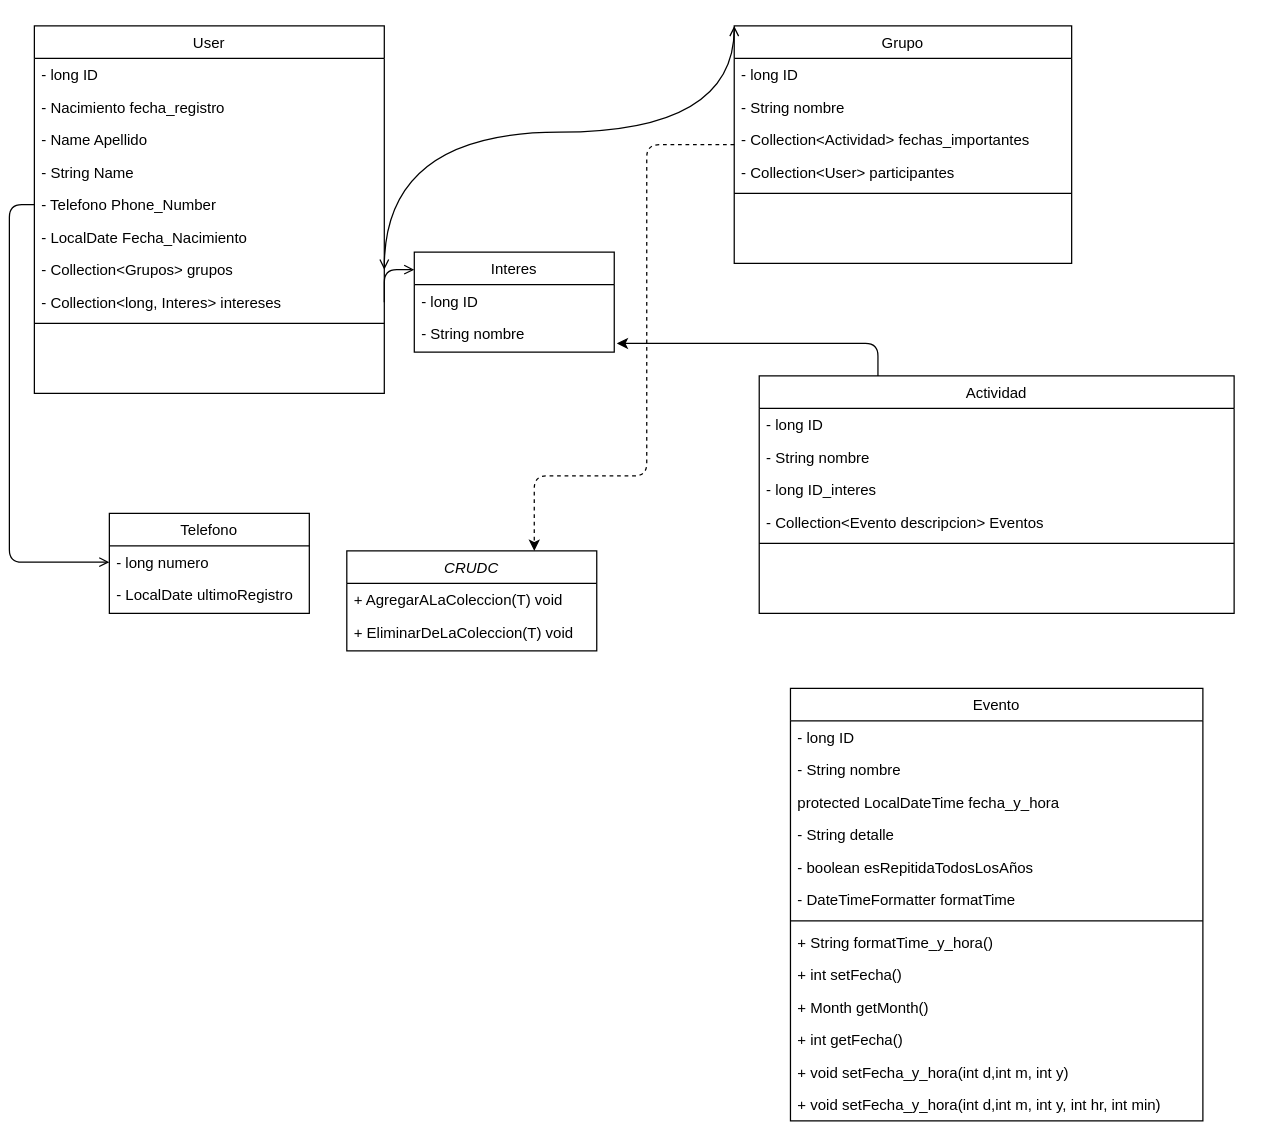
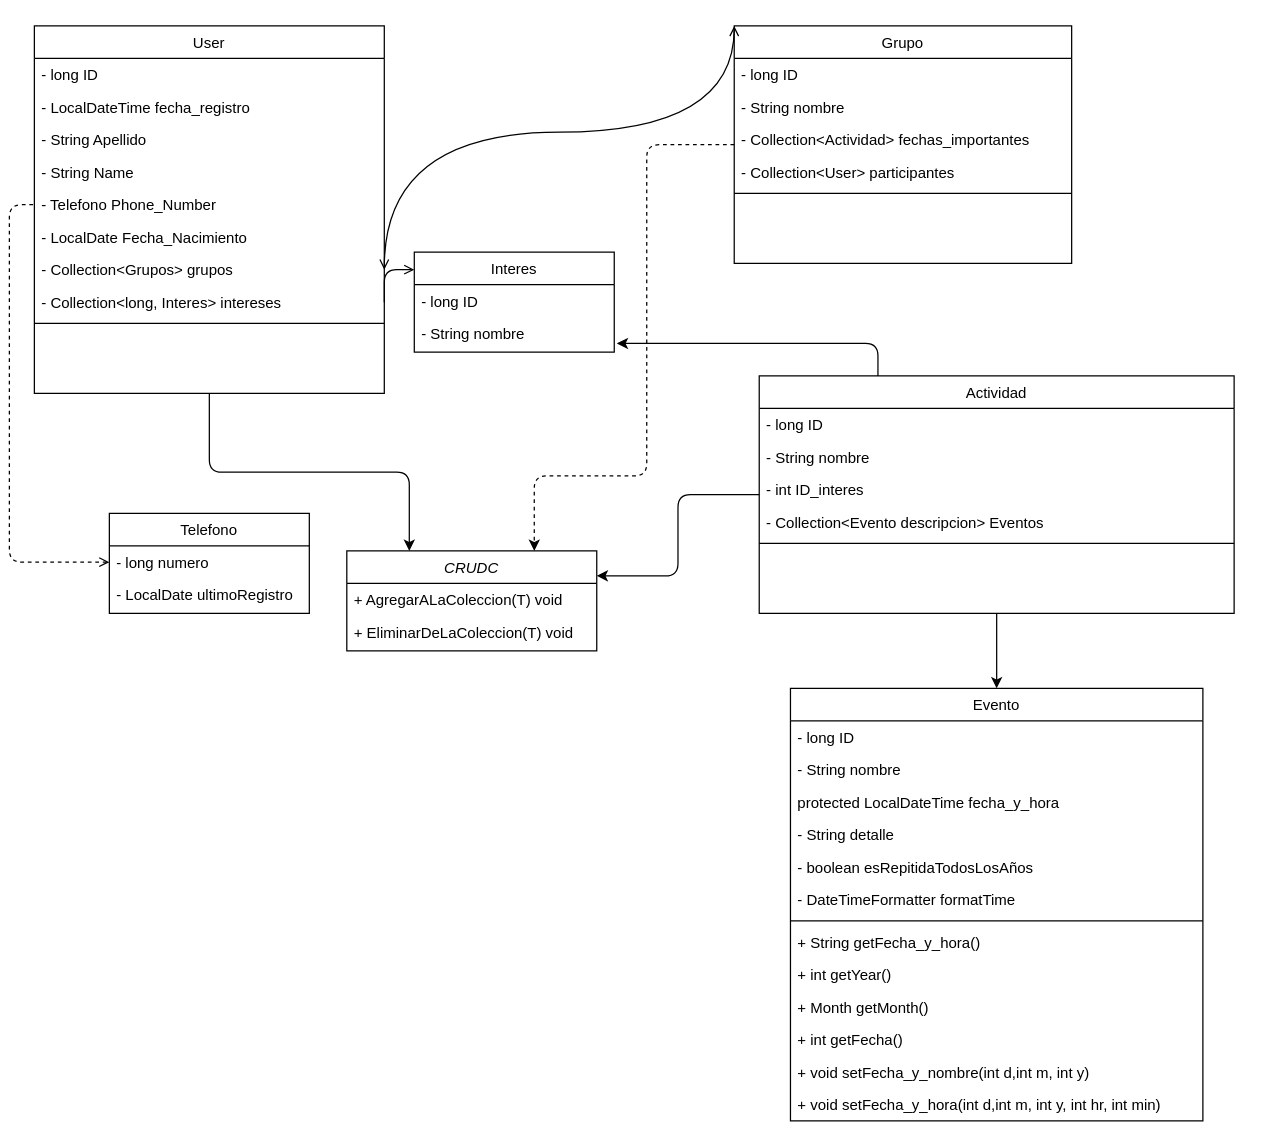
  <mxCell id="0" />
  <mxCell id="1" parent="0" />
+ <mxCell id="2" style="edgeStyle=orthogonalEdgeStyle;rounded=1;orthogonalLoop=1;jettySize=auto;html=1;entryX=0.25;entryY=0;entryDx=0;entryDy=0;startArrow=none;startFill=0;" edge="1" parent="1" source="3" target="52"><mxGeometry relative="1" as="geometry" /></mxCell>
  <mxCell id="3" value="User" style="swimlane;fontStyle=0;align=center;verticalAlign=top;childLayout=stackLayout;horizontal=1;startSize=26;horizontalStack=0;resizeParent=1;resizeLast=0;collapsible=1;marginBottom=0;rounded=0;shadow=0;strokeWidth=1;" parent="1" vertex="1"><mxGeometry x="20" y="20" width="280" height="294" as="geometry"><mxRectangle x="230" y="140" width="160" height="26" as="alternateBounds" /></mxGeometry></mxCell>
  <mxCell id="4" value="- long ID" style="text;align=left;verticalAlign=top;spacingLeft=4;spacingRight=4;overflow=hidden;rotatable=0;points=[[0,0.5],[1,0.5]];portConstraint=eastwest;" vertex="1" parent="3"><mxGeometry y="26" width="280" height="26" as="geometry" /></mxCell>
- <mxCell id="5" value="- Nacimiento fecha_registro" style="text;align=left;verticalAlign=top;spacingLeft=4;spacingRight=4;overflow=hidden;rotatable=0;points=[[0,0.5],[1,0.5]];portConstraint=eastwest;" vertex="1" parent="3"><mxGeometry y="52" width="280" height="26" as="geometry" /></mxCell>
- <mxCell id="6" value="- Name Apellido" style="text;align=left;verticalAlign=top;spacingLeft=4;spacingRight=4;overflow=hidden;rotatable=0;points=[[0,0.5],[1,0.5]];portConstraint=eastwest;" vertex="1" parent="3"><mxGeometry y="78" width="280" height="26" as="geometry" /></mxCell>
+ <mxCell id="5" value="- LocalDateTime fecha_registro" style="text;align=left;verticalAlign=top;spacingLeft=4;spacingRight=4;overflow=hidden;rotatable=0;points=[[0,0.5],[1,0.5]];portConstraint=eastwest;" vertex="1" parent="3"><mxGeometry y="52" width="280" height="26" as="geometry" /></mxCell>
+ <mxCell id="6" value="- String Apellido" style="text;align=left;verticalAlign=top;spacingLeft=4;spacingRight=4;overflow=hidden;rotatable=0;points=[[0,0.5],[1,0.5]];portConstraint=eastwest;" vertex="1" parent="3"><mxGeometry y="78" width="280" height="26" as="geometry" /></mxCell>
  <mxCell id="7" value="- String Name" style="text;align=left;verticalAlign=top;spacingLeft=4;spacingRight=4;overflow=hidden;rotatable=0;points=[[0,0.5],[1,0.5]];portConstraint=eastwest;" parent="3" vertex="1"><mxGeometry y="104" width="280" height="26" as="geometry" /></mxCell>
  <mxCell id="8" value="- Telefono Phone_Number" style="text;align=left;verticalAlign=top;spacingLeft=4;spacingRight=4;overflow=hidden;rotatable=0;points=[[0,0.5],[1,0.5]];portConstraint=eastwest;rounded=0;shadow=0;html=0;" vertex="1" parent="3"><mxGeometry y="130" width="280" height="26" as="geometry" /></mxCell>
  <mxCell id="9" value="- LocalDate Fecha_Nacimiento" style="text;align=left;verticalAlign=top;spacingLeft=4;spacingRight=4;overflow=hidden;rotatable=0;points=[[0,0.5],[1,0.5]];portConstraint=eastwest;rounded=0;shadow=0;html=0;" parent="3" vertex="1"><mxGeometry y="156" width="280" height="26" as="geometry" /></mxCell>
  <mxCell id="10" value="- Collection&lt;Grupos&gt; grupos" style="text;align=left;verticalAlign=top;spacingLeft=4;spacingRight=4;overflow=hidden;rotatable=0;points=[[0,0.5],[1,0.5]];portConstraint=eastwest;rounded=0;shadow=0;html=0;" vertex="1" parent="3"><mxGeometry y="182" width="280" height="26" as="geometry" /></mxCell>
  <mxCell id="11" value="- Collection&lt;long, Interes&gt; intereses" style="text;align=left;verticalAlign=top;spacingLeft=4;spacingRight=4;overflow=hidden;rotatable=0;points=[[0,0.5],[1,0.5]];portConstraint=eastwest;rounded=0;shadow=0;html=0;" parent="3" vertex="1"><mxGeometry y="208" width="280" height="26" as="geometry" /></mxCell>
  <mxCell id="12" value="" style="line;html=1;strokeWidth=1;align=left;verticalAlign=middle;spacingTop=-1;spacingLeft=3;spacingRight=3;rotatable=0;labelPosition=right;points=[];portConstraint=eastwest;" parent="3" vertex="1"><mxGeometry y="234" width="280" height="8" as="geometry" /></mxCell>
+ <mxCell id="13" style="edgeStyle=orthogonalEdgeStyle;rounded=1;orthogonalLoop=1;jettySize=auto;html=1;startArrow=none;startFill=0;entryX=1;entryY=0.25;entryDx=0;entryDy=0;" edge="1" parent="1" source="14" target="52"><mxGeometry relative="1" as="geometry"><mxPoint x="480" y="480" as="targetPoint" /></mxGeometry></mxCell>
  <mxCell id="14" value="Actividad" style="swimlane;fontStyle=0;align=center;verticalAlign=top;childLayout=stackLayout;horizontal=1;startSize=26;horizontalStack=0;resizeParent=1;resizeLast=0;collapsible=1;marginBottom=0;rounded=0;shadow=0;strokeWidth=1;" parent="1" vertex="1"><mxGeometry x="600" y="300" width="380" height="190" as="geometry"><mxRectangle x="130" y="380" width="160" height="26" as="alternateBounds" /></mxGeometry></mxCell>
  <mxCell id="15" value="- long ID" style="text;align=left;verticalAlign=top;spacingLeft=4;spacingRight=4;overflow=hidden;rotatable=0;points=[[0,0.5],[1,0.5]];portConstraint=eastwest;" vertex="1" parent="14"><mxGeometry y="26" width="380" height="26" as="geometry" /></mxCell>
  <mxCell id="16" value="- String nombre" style="text;align=left;verticalAlign=top;spacingLeft=4;spacingRight=4;overflow=hidden;rotatable=0;points=[[0,0.5],[1,0.5]];portConstraint=eastwest;rounded=0;shadow=0;html=0;" vertex="1" parent="14"><mxGeometry y="52" width="380" height="26" as="geometry" /></mxCell>
- <mxCell id="17" value="- long ID_interes" style="text;align=left;verticalAlign=top;spacingLeft=4;spacingRight=4;overflow=hidden;rotatable=0;points=[[0,0.5],[1,0.5]];portConstraint=eastwest;rounded=0;shadow=0;html=0;" vertex="1" parent="14"><mxGeometry y="78" width="380" height="26" as="geometry" /></mxCell>
+ <mxCell id="17" value="- int ID_interes" style="text;align=left;verticalAlign=top;spacingLeft=4;spacingRight=4;overflow=hidden;rotatable=0;points=[[0,0.5],[1,0.5]];portConstraint=eastwest;rounded=0;shadow=0;html=0;" vertex="1" parent="14"><mxGeometry y="78" width="380" height="26" as="geometry" /></mxCell>
  <mxCell id="18" value="- Collection&lt;Evento descripcion&gt; Eventos" style="text;align=left;verticalAlign=top;spacingLeft=4;spacingRight=4;overflow=hidden;rotatable=0;points=[[0,0.5],[1,0.5]];portConstraint=eastwest;" vertex="1" parent="14"><mxGeometry y="104" width="380" height="26" as="geometry" /></mxCell>
  <mxCell id="19" value="" style="line;html=1;strokeWidth=1;align=left;verticalAlign=middle;spacingTop=-1;spacingLeft=3;spacingRight=3;rotatable=0;labelPosition=right;points=[];portConstraint=eastwest;" parent="14" vertex="1"><mxGeometry y="130" width="380" height="8" as="geometry" /></mxCell>
  <mxCell id="20" value="Interes" style="swimlane;fontStyle=0;align=center;verticalAlign=top;childLayout=stackLayout;horizontal=1;startSize=26;horizontalStack=0;resizeParent=1;resizeLast=0;collapsible=1;marginBottom=0;rounded=0;shadow=0;strokeWidth=1;" parent="1" vertex="1"><mxGeometry x="324" y="201" width="160" height="80" as="geometry"><mxRectangle x="550" y="140" width="160" height="26" as="alternateBounds" /></mxGeometry></mxCell>
  <mxCell id="21" value="- long ID" style="text;align=left;verticalAlign=top;spacingLeft=4;spacingRight=4;overflow=hidden;rotatable=0;points=[[0,0.5],[1,0.5]];portConstraint=eastwest;" parent="20" vertex="1"><mxGeometry y="26" width="160" height="26" as="geometry" /></mxCell>
  <mxCell id="22" value="- String nombre" style="text;align=left;verticalAlign=top;spacingLeft=4;spacingRight=4;overflow=hidden;rotatable=0;points=[[0,0.5],[1,0.5]];portConstraint=eastwest;rounded=0;shadow=0;html=0;" parent="20" vertex="1"><mxGeometry y="52" width="160" height="26" as="geometry" /></mxCell>
  <mxCell id="23" value="" style="endArrow=open;shadow=0;strokeWidth=1;rounded=1;endFill=1;edgeStyle=elbowEdgeStyle;elbow=vertical;exitX=1;exitY=0.5;exitDx=0;exitDy=0;" parent="1" source="11" target="20" edge="1"><mxGeometry x="0.5" y="41" relative="1" as="geometry"><mxPoint x="370" y="142" as="sourcePoint" /><mxPoint x="530" y="142" as="targetPoint" /><mxPoint x="-40" y="32" as="offset" /><Array as="points"><mxPoint x="350" y="215" /></Array></mxGeometry></mxCell>
  <mxCell id="24" style="edgeStyle=orthogonalEdgeStyle;rounded=1;orthogonalLoop=1;jettySize=auto;html=1;entryX=0.75;entryY=0;entryDx=0;entryDy=0;startArrow=none;startFill=0;dashed=1;" edge="1" parent="1" source="25" target="52"><mxGeometry relative="1" as="geometry"><Array as="points"><mxPoint x="510" y="115" /><mxPoint x="510" y="380" /><mxPoint x="420" y="380" /></Array></mxGeometry></mxCell>
  <mxCell id="25" value="Grupo" style="swimlane;fontStyle=0;align=center;verticalAlign=top;childLayout=stackLayout;horizontal=1;startSize=26;horizontalStack=0;resizeParent=1;resizeLast=0;collapsible=1;marginBottom=0;rounded=0;shadow=0;strokeWidth=1;" vertex="1" parent="1"><mxGeometry x="580" y="20" width="270" height="190" as="geometry"><mxRectangle x="550" y="140" width="160" height="26" as="alternateBounds" /></mxGeometry></mxCell>
  <mxCell id="26" value="- long ID" style="text;align=left;verticalAlign=top;spacingLeft=4;spacingRight=4;overflow=hidden;rotatable=0;points=[[0,0.5],[1,0.5]];portConstraint=eastwest;" vertex="1" parent="25"><mxGeometry y="26" width="270" height="26" as="geometry" /></mxCell>
  <mxCell id="27" value="- String nombre" style="text;align=left;verticalAlign=top;spacingLeft=4;spacingRight=4;overflow=hidden;rotatable=0;points=[[0,0.5],[1,0.5]];portConstraint=eastwest;rounded=0;shadow=0;html=0;" vertex="1" parent="25"><mxGeometry y="52" width="270" height="26" as="geometry" /></mxCell>
  <mxCell id="28" value="- Collection&lt;Actividad&gt; fechas_importantes" style="text;align=left;verticalAlign=top;spacingLeft=4;spacingRight=4;overflow=hidden;rotatable=0;points=[[0,0.5],[1,0.5]];portConstraint=eastwest;rounded=0;shadow=0;html=0;" vertex="1" parent="25"><mxGeometry y="78" width="270" height="26" as="geometry" /></mxCell>
  <mxCell id="29" value="- Collection&lt;User&gt; participantes" style="text;align=left;verticalAlign=top;spacingLeft=4;spacingRight=4;overflow=hidden;rotatable=0;points=[[0,0.5],[1,0.5]];portConstraint=eastwest;rounded=0;shadow=0;html=0;" vertex="1" parent="25"><mxGeometry y="104" width="270" height="26" as="geometry" /></mxCell>
  <mxCell id="30" value="" style="line;html=1;strokeWidth=1;align=left;verticalAlign=middle;spacingTop=-1;spacingLeft=3;spacingRight=3;rotatable=0;labelPosition=right;points=[];portConstraint=eastwest;" vertex="1" parent="25"><mxGeometry y="130" width="270" height="8" as="geometry" /></mxCell>
  <mxCell id="31" value="" style="endArrow=open;shadow=0;strokeWidth=1;endFill=1;edgeStyle=elbowEdgeStyle;elbow=vertical;entryX=0;entryY=0;entryDx=0;entryDy=0;curved=1;startArrow=open;startFill=0;exitX=1;exitY=0.5;exitDx=0;exitDy=0;" edge="1" parent="1" source="10" target="25"><mxGeometry x="0.5" y="41" relative="1" as="geometry"><mxPoint x="330" y="210" as="sourcePoint" /><mxPoint x="630" y="203" as="targetPoint" /><mxPoint x="-40" y="32" as="offset" /><Array as="points"><mxPoint x="410" y="105" /></Array></mxGeometry></mxCell>
  <mxCell id="32" style="edgeStyle=orthogonalEdgeStyle;rounded=1;orthogonalLoop=1;jettySize=auto;html=1;entryX=1.013;entryY=0.808;entryDx=0;entryDy=0;entryPerimeter=0;exitX=0.25;exitY=0;exitDx=0;exitDy=0;" edge="1" parent="1" source="14" target="22"><mxGeometry relative="1" as="geometry" /></mxCell>
+ <mxCell id="33" style="edgeStyle=orthogonalEdgeStyle;rounded=1;orthogonalLoop=1;jettySize=auto;html=1;entryX=0.5;entryY=1;entryDx=0;entryDy=0;startArrow=classic;startFill=1;endArrow=none;endFill=0;" edge="1" parent="1" source="34" target="14"><mxGeometry relative="1" as="geometry" /></mxCell>
  <mxCell id="34" value="Evento" style="swimlane;fontStyle=0;align=center;verticalAlign=top;childLayout=stackLayout;horizontal=1;startSize=26;horizontalStack=0;resizeParent=1;resizeLast=0;collapsible=1;marginBottom=0;rounded=0;shadow=0;strokeWidth=1;" vertex="1" parent="1"><mxGeometry x="625" y="550" width="330" height="346" as="geometry"><mxRectangle x="550" y="140" width="160" height="26" as="alternateBounds" /></mxGeometry></mxCell>
  <mxCell id="35" value="- long ID" style="text;align=left;verticalAlign=top;spacingLeft=4;spacingRight=4;overflow=hidden;rotatable=0;points=[[0,0.5],[1,0.5]];portConstraint=eastwest;" vertex="1" parent="34"><mxGeometry y="26" width="330" height="26" as="geometry" /></mxCell>
  <mxCell id="36" value="- String nombre" style="text;align=left;verticalAlign=top;spacingLeft=4;spacingRight=4;overflow=hidden;rotatable=0;points=[[0,0.5],[1,0.5]];portConstraint=eastwest;rounded=0;shadow=0;html=0;" vertex="1" parent="34"><mxGeometry y="52" width="330" height="26" as="geometry" /></mxCell>
  <mxCell id="37" value="protected LocalDateTime fecha_y_hora" style="text;align=left;verticalAlign=top;spacingLeft=4;spacingRight=4;overflow=hidden;rotatable=0;points=[[0,0.5],[1,0.5]];portConstraint=eastwest;rounded=0;shadow=0;html=0;" vertex="1" parent="34"><mxGeometry y="78" width="330" height="26" as="geometry" /></mxCell>
  <mxCell id="38" value="- String detalle" style="text;align=left;verticalAlign=top;spacingLeft=4;spacingRight=4;overflow=hidden;rotatable=0;points=[[0,0.5],[1,0.5]];portConstraint=eastwest;rounded=0;shadow=0;html=0;" vertex="1" parent="34"><mxGeometry y="104" width="330" height="26" as="geometry" /></mxCell>
  <mxCell id="39" value="- boolean esRepitidaTodosLosAños" style="text;align=left;verticalAlign=top;spacingLeft=4;spacingRight=4;overflow=hidden;rotatable=0;points=[[0,0.5],[1,0.5]];portConstraint=eastwest;rounded=0;shadow=0;html=0;" vertex="1" parent="34"><mxGeometry y="130" width="330" height="26" as="geometry" /></mxCell>
  <mxCell id="40" value="- DateTimeFormatter formatTime" style="text;align=left;verticalAlign=top;spacingLeft=4;spacingRight=4;overflow=hidden;rotatable=0;points=[[0,0.5],[1,0.5]];portConstraint=eastwest;rounded=0;shadow=0;html=0;" vertex="1" parent="34"><mxGeometry y="156" width="330" height="26" as="geometry" /></mxCell>
  <mxCell id="41" value="" style="line;html=1;strokeWidth=1;align=left;verticalAlign=middle;spacingTop=-1;spacingLeft=3;spacingRight=3;rotatable=0;labelPosition=right;points=[];portConstraint=eastwest;" vertex="1" parent="34"><mxGeometry y="182" width="330" height="8" as="geometry" /></mxCell>
- <mxCell id="42" value="+ String formatTime_y_hora()" style="text;align=left;verticalAlign=top;spacingLeft=4;spacingRight=4;overflow=hidden;rotatable=0;points=[[0,0.5],[1,0.5]];portConstraint=eastwest;rounded=0;shadow=0;html=0;" vertex="1" parent="34"><mxGeometry y="190" width="330" height="26" as="geometry" /></mxCell>
- <mxCell id="43" value="+ int setFecha()" style="text;align=left;verticalAlign=top;spacingLeft=4;spacingRight=4;overflow=hidden;rotatable=0;points=[[0,0.5],[1,0.5]];portConstraint=eastwest;rounded=0;shadow=0;html=0;" vertex="1" parent="34"><mxGeometry y="216" width="330" height="26" as="geometry" /></mxCell>
+ <mxCell id="42" value="+ String getFecha_y_hora()" style="text;align=left;verticalAlign=top;spacingLeft=4;spacingRight=4;overflow=hidden;rotatable=0;points=[[0,0.5],[1,0.5]];portConstraint=eastwest;rounded=0;shadow=0;html=0;" vertex="1" parent="34"><mxGeometry y="190" width="330" height="26" as="geometry" /></mxCell>
+ <mxCell id="43" value="+ int getYear()" style="text;align=left;verticalAlign=top;spacingLeft=4;spacingRight=4;overflow=hidden;rotatable=0;points=[[0,0.5],[1,0.5]];portConstraint=eastwest;rounded=0;shadow=0;html=0;" vertex="1" parent="34"><mxGeometry y="216" width="330" height="26" as="geometry" /></mxCell>
  <mxCell id="44" value="+ Month getMonth()" style="text;align=left;verticalAlign=top;spacingLeft=4;spacingRight=4;overflow=hidden;rotatable=0;points=[[0,0.5],[1,0.5]];portConstraint=eastwest;rounded=0;shadow=0;html=0;" vertex="1" parent="34"><mxGeometry y="242" width="330" height="26" as="geometry" /></mxCell>
  <mxCell id="45" value="+ int getFecha()" style="text;align=left;verticalAlign=top;spacingLeft=4;spacingRight=4;overflow=hidden;rotatable=0;points=[[0,0.5],[1,0.5]];portConstraint=eastwest;rounded=0;shadow=0;html=0;" vertex="1" parent="34"><mxGeometry y="268" width="330" height="26" as="geometry" /></mxCell>
- <mxCell id="46" value="+ void setFecha_y_hora(int d,int m, int y)" style="text;align=left;verticalAlign=top;spacingLeft=4;spacingRight=4;overflow=hidden;rotatable=0;points=[[0,0.5],[1,0.5]];portConstraint=eastwest;rounded=0;shadow=0;html=0;" vertex="1" parent="34"><mxGeometry y="294" width="330" height="26" as="geometry" /></mxCell>
+ <mxCell id="46" value="+ void setFecha_y_nombre(int d,int m, int y)" style="text;align=left;verticalAlign=top;spacingLeft=4;spacingRight=4;overflow=hidden;rotatable=0;points=[[0,0.5],[1,0.5]];portConstraint=eastwest;rounded=0;shadow=0;html=0;" vertex="1" parent="34"><mxGeometry y="294" width="330" height="26" as="geometry" /></mxCell>
  <mxCell id="47" value="+ void setFecha_y_hora(int d,int m, int y, int hr, int min)" style="text;align=left;verticalAlign=top;spacingLeft=4;spacingRight=4;overflow=hidden;rotatable=0;points=[[0,0.5],[1,0.5]];portConstraint=eastwest;rounded=0;shadow=0;html=0;" vertex="1" parent="34"><mxGeometry y="320" width="330" height="26" as="geometry" /></mxCell>
  <mxCell id="48" value="Telefono" style="swimlane;fontStyle=0;align=center;verticalAlign=top;childLayout=stackLayout;horizontal=1;startSize=26;horizontalStack=0;resizeParent=1;resizeLast=0;collapsible=1;marginBottom=0;rounded=0;shadow=0;strokeWidth=1;" vertex="1" parent="1"><mxGeometry x="80" y="410" width="160" height="80" as="geometry"><mxRectangle x="550" y="140" width="160" height="26" as="alternateBounds" /></mxGeometry></mxCell>
  <mxCell id="49" value="- long numero" style="text;align=left;verticalAlign=top;spacingLeft=4;spacingRight=4;overflow=hidden;rotatable=0;points=[[0,0.5],[1,0.5]];portConstraint=eastwest;" vertex="1" parent="48"><mxGeometry y="26" width="160" height="26" as="geometry" /></mxCell>
  <mxCell id="50" value="- LocalDate ultimoRegistro" style="text;align=left;verticalAlign=top;spacingLeft=4;spacingRight=4;overflow=hidden;rotatable=0;points=[[0,0.5],[1,0.5]];portConstraint=eastwest;rounded=0;shadow=0;html=0;" vertex="1" parent="48"><mxGeometry y="52" width="160" height="26" as="geometry" /></mxCell>
- <mxCell id="51" style="edgeStyle=orthogonalEdgeStyle;rounded=1;orthogonalLoop=1;jettySize=auto;html=1;entryX=0;entryY=0.5;entryDx=0;entryDy=0;startArrow=open;startFill=0;endArrow=none;endFill=0;" edge="1" parent="1" source="49" target="8"><mxGeometry relative="1" as="geometry" /></mxCell>
+ <mxCell id="51" style="edgeStyle=orthogonalEdgeStyle;rounded=1;orthogonalLoop=1;jettySize=auto;html=1;entryX=0;entryY=0.5;entryDx=0;entryDy=0;startArrow=open;startFill=0;endArrow=none;endFill=0;dashed=1;" edge="1" parent="1" source="49" target="8"><mxGeometry relative="1" as="geometry" /></mxCell>
  <mxCell id="52" value="CRUDC" style="swimlane;fontStyle=2;align=center;verticalAlign=top;childLayout=stackLayout;horizontal=1;startSize=26;horizontalStack=0;resizeParent=1;resizeLast=0;collapsible=1;marginBottom=0;rounded=0;shadow=0;strokeWidth=1;" vertex="1" parent="1"><mxGeometry x="270" y="440" width="200" height="80" as="geometry"><mxRectangle x="550" y="140" width="160" height="26" as="alternateBounds" /></mxGeometry></mxCell>
  <mxCell id="53" value="+ AgregarALaColeccion(T) void" style="text;align=left;verticalAlign=top;spacingLeft=4;spacingRight=4;overflow=hidden;rotatable=0;points=[[0,0.5],[1,0.5]];portConstraint=eastwest;" vertex="1" parent="52"><mxGeometry y="26" width="200" height="26" as="geometry" /></mxCell>
  <mxCell id="54" value="+ EliminarDeLaColeccion(T) void" style="text;align=left;verticalAlign=top;spacingLeft=4;spacingRight=4;overflow=hidden;rotatable=0;points=[[0,0.5],[1,0.5]];portConstraint=eastwest;" parent="52" vertex="1"><mxGeometry y="52" width="200" height="26" as="geometry" /></mxCell>
